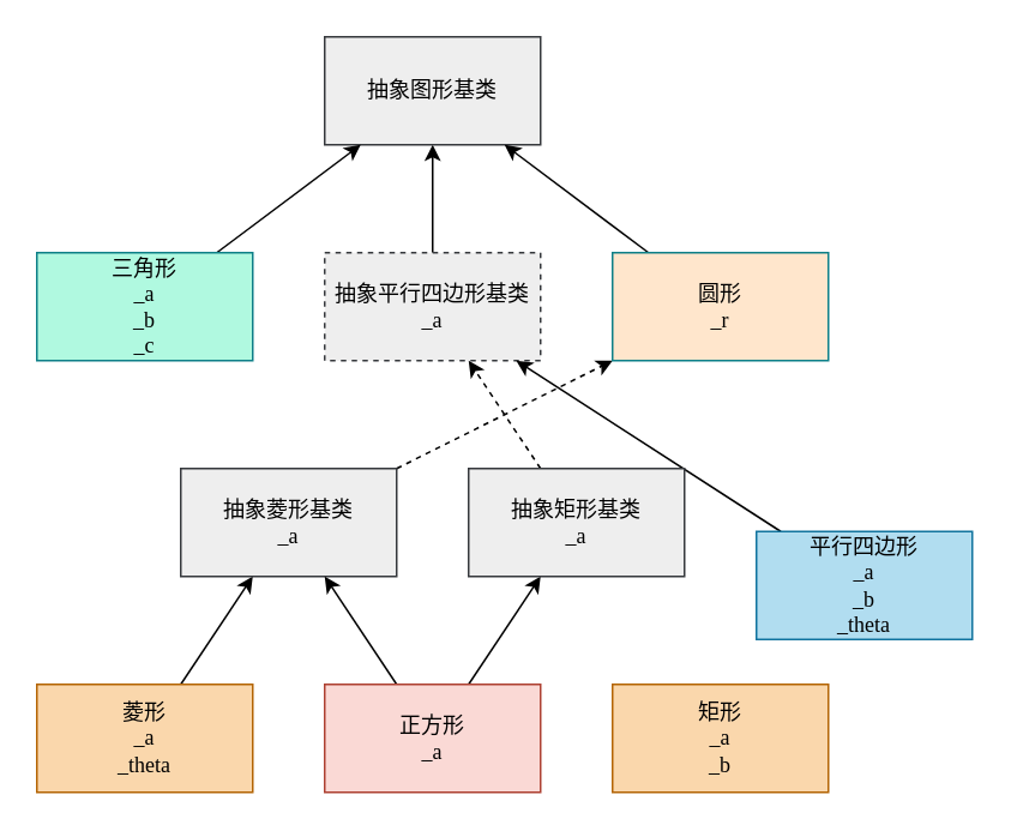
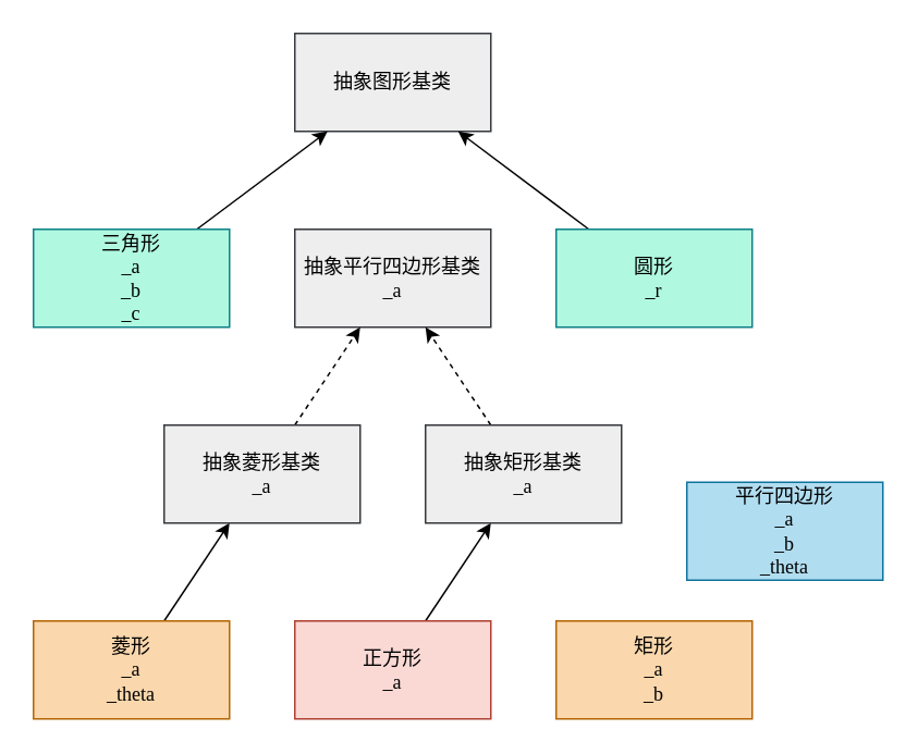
  <mxCell id="0" />
  <mxCell id="1" parent="0" />
- <mxCell id="2" style="rounded=0;orthogonalLoop=1;jettySize=auto;html=1;" edge="1" parent="1" source="3" target="13"><mxGeometry relative="1" as="geometry" /></mxCell>
- <mxCell id="3" value="&lt;font face=&quot;consolas&quot;&gt;抽象平行四边形基类&lt;br&gt;_a&lt;/font&gt;" style="rounded=0;whiteSpace=wrap;html=1;fillColor=#EEEEEE;strokeColor=#36393D;dashed=1;" vertex="1" parent="1"><mxGeometry x="180" y="140" width="120" height="60" as="geometry" /></mxCell>
- <mxCell id="4" value="" style="rounded=0;orthogonalLoop=1;jettySize=auto;html=1;" edge="1" parent="1" source="5" target="3"><mxGeometry relative="1" as="geometry" /></mxCell>
+ <mxCell id="3" value="&lt;font face=&quot;consolas&quot;&gt;抽象平行四边形基类&lt;br&gt;_a&lt;/font&gt;" style="rounded=0;whiteSpace=wrap;html=1;fillColor=#EEEEEE;strokeColor=#36393D;" vertex="1" parent="1"><mxGeometry x="180" y="140" width="120" height="60" as="geometry" /></mxCell>
  <mxCell id="5" value="&lt;font face=&quot;consolas&quot;&gt;平行四边形&lt;br&gt;_a&lt;br&gt;_b&lt;br&gt;_theta&lt;br&gt;&lt;/font&gt;" style="rounded=0;whiteSpace=wrap;html=1;fillColor=#b1ddf0;strokeColor=#10739e;" vertex="1" parent="1"><mxGeometry x="420" y="295" width="120" height="60" as="geometry" /></mxCell>
- <mxCell id="6" value="" style="rounded=0;orthogonalLoop=1;jettySize=auto;html=1;dashed=1;" edge="1" parent="1" source="9" target="17"><mxGeometry relative="1" as="geometry" /></mxCell>
+ <mxCell id="6" value="" style="rounded=0;orthogonalLoop=1;jettySize=auto;html=1;dashed=1;" edge="1" parent="1" source="9" target="3"><mxGeometry relative="1" as="geometry" /></mxCell>
  <mxCell id="7" style="rounded=0;orthogonalLoop=1;jettySize=auto;html=1;" edge="1" parent="1" source="8" target="9"><mxGeometry relative="1" as="geometry" /></mxCell>
  <mxCell id="8" value="&lt;font face=&quot;consolas&quot;&gt;菱形&lt;br&gt;_a&lt;br&gt;_theta&lt;br&gt;&lt;/font&gt;" style="rounded=0;whiteSpace=wrap;html=1;fillColor=#fad7ac;strokeColor=#b46504;" vertex="1" parent="1"><mxGeometry x="20" y="380" width="120" height="60" as="geometry" /></mxCell>
  <mxCell id="9" value="&lt;font face=&quot;consolas&quot;&gt;抽象菱形基类&lt;br&gt;_a&lt;/font&gt;" style="rounded=0;whiteSpace=wrap;html=1;fillColor=#EEEEEE;strokeColor=#36393D;" vertex="1" parent="1"><mxGeometry x="100" y="260" width="120" height="60" as="geometry" /></mxCell>
- <mxCell id="10" style="rounded=0;orthogonalLoop=1;jettySize=auto;html=1;" edge="1" parent="1" source="12" target="9"><mxGeometry relative="1" as="geometry" /></mxCell>
  <mxCell id="11" style="rounded=0;orthogonalLoop=1;jettySize=auto;html=1;" edge="1" parent="1" source="12" target="19"><mxGeometry relative="1" as="geometry" /></mxCell>
  <mxCell id="12" value="&lt;font face=&quot;consolas&quot;&gt;正方形&lt;br&gt;_a&lt;br&gt;&lt;/font&gt;" style="rounded=0;whiteSpace=wrap;html=1;fillColor=#fad9d5;strokeColor=#ae4132;" vertex="1" parent="1"><mxGeometry x="180" y="380" width="120" height="60" as="geometry" /></mxCell>
  <mxCell id="13" value="&lt;font face=&quot;consolas&quot;&gt;抽象图形基类&lt;br&gt;&lt;/font&gt;" style="rounded=0;whiteSpace=wrap;html=1;fillColor=#EEEEEE;strokeColor=#36393D;" vertex="1" parent="1"><mxGeometry x="180" y="20" width="120" height="60" as="geometry" /></mxCell>
  <mxCell id="14" style="rounded=0;orthogonalLoop=1;jettySize=auto;html=1;" edge="1" parent="1" source="15" target="13"><mxGeometry relative="1" as="geometry" /></mxCell>
  <mxCell id="15" value="&lt;font face=&quot;consolas&quot;&gt;三角形&lt;br&gt;_a&lt;br&gt;_b&lt;br&gt;_c&lt;br&gt;&lt;/font&gt;" style="rounded=0;whiteSpace=wrap;html=1;fillColor=#B0F9E0;strokeColor=#0E8088;" vertex="1" parent="1"><mxGeometry x="20" y="140" width="120" height="60" as="geometry" /></mxCell>
  <mxCell id="16" style="rounded=0;orthogonalLoop=1;jettySize=auto;html=1;" edge="1" parent="1" source="17" target="13"><mxGeometry relative="1" as="geometry" /></mxCell>
- <mxCell id="17" value="&lt;font face=&quot;consolas&quot;&gt;圆形&lt;br&gt;_r&lt;br&gt;&lt;/font&gt;" style="rounded=0;whiteSpace=wrap;html=1;fillColor=#ffe6cc;strokeColor=#0E8088;" vertex="1" parent="1"><mxGeometry x="340" y="140" width="120" height="60" as="geometry" /></mxCell>
+ <mxCell id="17" value="&lt;font face=&quot;consolas&quot;&gt;圆形&lt;br&gt;_r&lt;br&gt;&lt;/font&gt;" style="rounded=0;whiteSpace=wrap;html=1;fillColor=#B0F9E0;strokeColor=#0E8088;" vertex="1" parent="1"><mxGeometry x="340" y="140" width="120" height="60" as="geometry" /></mxCell>
  <mxCell id="18" style="rounded=0;orthogonalLoop=1;jettySize=auto;html=1;dashed=1;" edge="1" parent="1" source="19" target="3"><mxGeometry relative="1" as="geometry" /></mxCell>
  <mxCell id="19" value="&lt;font face=&quot;consolas&quot;&gt;抽象矩形基类&lt;br&gt;_a&lt;/font&gt;" style="rounded=0;whiteSpace=wrap;html=1;fillColor=#EEEEEE;strokeColor=#36393D;" vertex="1" parent="1"><mxGeometry x="260" y="260" width="120" height="60" as="geometry" /></mxCell>
  <mxCell id="20" value="&lt;font face=&quot;consolas&quot;&gt;矩形&lt;br&gt;_a&lt;br&gt;_b&lt;br&gt;&lt;/font&gt;" style="rounded=0;whiteSpace=wrap;html=1;fillColor=#fad7ac;strokeColor=#b46504;" vertex="1" parent="1"><mxGeometry x="340" y="380" width="120" height="60" as="geometry" /></mxCell>
